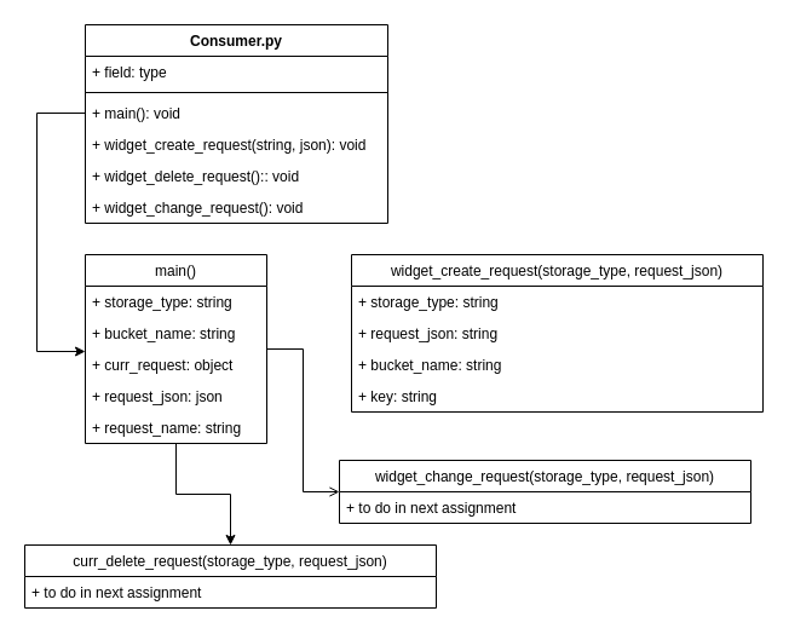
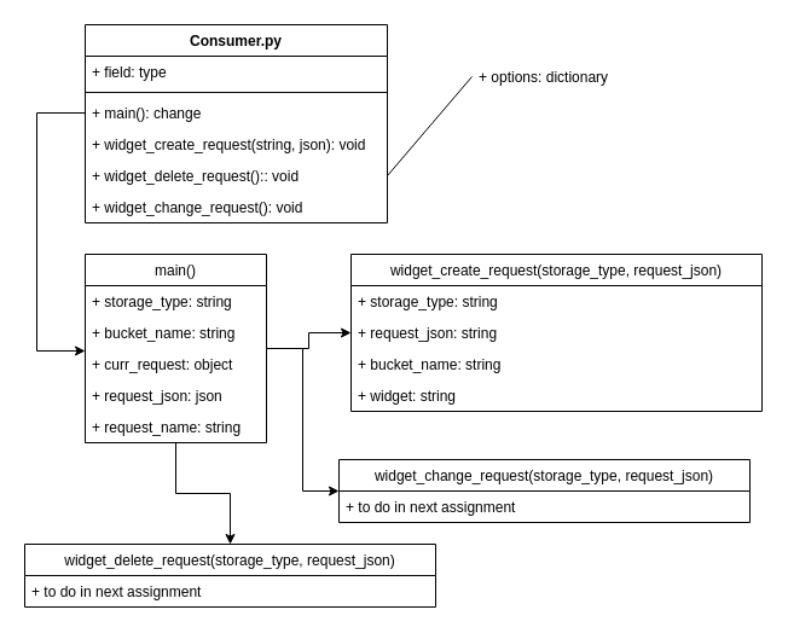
  <mxCell id="0" />
  <mxCell id="1" parent="0" />
  <mxCell id="2" value="Consumer.py" style="swimlane;fontStyle=1;align=center;verticalAlign=top;childLayout=stackLayout;horizontal=1;startSize=26;horizontalStack=0;resizeParent=1;resizeParentMax=0;resizeLast=0;collapsible=1;marginBottom=0;" parent="1" vertex="1"><mxGeometry x="70" y="20" width="250" height="164" as="geometry" /></mxCell>
  <mxCell id="3" value="+ field: type" style="text;strokeColor=none;fillColor=none;align=left;verticalAlign=top;spacingLeft=4;spacingRight=4;overflow=hidden;rotatable=0;points=[[0,0.5],[1,0.5]];portConstraint=eastwest;" parent="2" vertex="1"><mxGeometry y="26" width="250" height="26" as="geometry" /></mxCell>
  <mxCell id="4" value="" style="line;strokeWidth=1;fillColor=none;align=left;verticalAlign=middle;spacingTop=-1;spacingLeft=3;spacingRight=3;rotatable=0;labelPosition=right;points=[];portConstraint=eastwest;" parent="2" vertex="1"><mxGeometry y="52" width="250" height="8" as="geometry" /></mxCell>
- <mxCell id="5" value="+ main(): void" style="text;strokeColor=none;fillColor=none;align=left;verticalAlign=top;spacingLeft=4;spacingRight=4;overflow=hidden;rotatable=0;points=[[0,0.5],[1,0.5]];portConstraint=eastwest;" parent="2" vertex="1"><mxGeometry y="60" width="250" height="26" as="geometry" /></mxCell>
+ <mxCell id="5" value="+ main(): change" style="text;strokeColor=none;fillColor=none;align=left;verticalAlign=top;spacingLeft=4;spacingRight=4;overflow=hidden;rotatable=0;points=[[0,0.5],[1,0.5]];portConstraint=eastwest;" parent="2" vertex="1"><mxGeometry y="60" width="250" height="26" as="geometry" /></mxCell>
  <mxCell id="6" value="+ widget_create_request(string, json): void" style="text;strokeColor=none;fillColor=none;align=left;verticalAlign=top;spacingLeft=4;spacingRight=4;overflow=hidden;rotatable=0;points=[[0,0.5],[1,0.5]];portConstraint=eastwest;" parent="2" vertex="1"><mxGeometry y="86" width="250" height="26" as="geometry" /></mxCell>
  <mxCell id="7" value="+ widget_delete_request():: void" style="text;strokeColor=none;fillColor=none;align=left;verticalAlign=top;spacingLeft=4;spacingRight=4;overflow=hidden;rotatable=0;points=[[0,0.5],[1,0.5]];portConstraint=eastwest;" parent="2" vertex="1"><mxGeometry y="112" width="250" height="26" as="geometry" /></mxCell>
  <mxCell id="8" value="+ widget_change_request(): void" style="text;strokeColor=none;fillColor=none;align=left;verticalAlign=top;spacingLeft=4;spacingRight=4;overflow=hidden;rotatable=0;points=[[0,0.5],[1,0.5]];portConstraint=eastwest;" parent="2" vertex="1"><mxGeometry y="138" width="250" height="26" as="geometry" /></mxCell>
+ <mxCell id="9" value="+ options: dictionary" style="text;strokeColor=none;fillColor=none;align=left;verticalAlign=top;spacingLeft=4;spacingRight=4;overflow=hidden;rotatable=0;points=[[0,0.5],[1,0.5]];portConstraint=eastwest;" parent="1" vertex="1"><mxGeometry x="390" y="50" width="240" height="26" as="geometry" /></mxCell>
+ <mxCell id="10" value="" style="endArrow=none;html=1;exitX=1;exitY=0.5;exitDx=0;exitDy=0;entryX=0;entryY=0.5;entryDx=0;entryDy=0;" parent="1" source="7" target="9" edge="1"><mxGeometry width="50" height="50" relative="1" as="geometry"><mxPoint x="390" y="310" as="sourcePoint" /><mxPoint x="440" y="260" as="targetPoint" /></mxGeometry></mxCell>
  <mxCell id="11" style="edgeStyle=orthogonalEdgeStyle;rounded=0;orthogonalLoop=1;jettySize=auto;html=1;entryX=0;entryY=1.077;entryDx=0;entryDy=0;entryPerimeter=0;" parent="1" source="5" edge="1" target="17"><mxGeometry relative="1" as="geometry"><mxPoint x="50" y="260" as="targetPoint" /><Array as="points"><mxPoint x="30" y="93" /><mxPoint x="30" y="290" /></Array></mxGeometry></mxCell>
+ <mxCell id="12" style="edgeStyle=orthogonalEdgeStyle;rounded=0;orthogonalLoop=1;jettySize=auto;html=1;" edge="1" parent="1" source="15" target="21"><mxGeometry relative="1" as="geometry" /></mxCell>
  <mxCell id="13" style="edgeStyle=orthogonalEdgeStyle;rounded=0;orthogonalLoop=1;jettySize=auto;html=1;entryX=0.5;entryY=0;entryDx=0;entryDy=0;" edge="1" parent="1" source="15" target="26"><mxGeometry relative="1" as="geometry" /></mxCell>
- <mxCell id="14" style="edgeStyle=orthogonalEdgeStyle;rounded=0;orthogonalLoop=1;jettySize=auto;html=1;entryX=0;entryY=0.5;entryDx=0;entryDy=0;endArrow=open;" edge="1" parent="1" source="15" target="28"><mxGeometry relative="1" as="geometry" /></mxCell>
+ <mxCell id="14" style="edgeStyle=orthogonalEdgeStyle;rounded=0;orthogonalLoop=1;jettySize=auto;html=1;entryX=0;entryY=0.5;entryDx=0;entryDy=0;" edge="1" parent="1" source="15" target="28"><mxGeometry relative="1" as="geometry" /></mxCell>
  <mxCell id="15" value="main()" style="swimlane;fontStyle=0;childLayout=stackLayout;horizontal=1;startSize=26;fillColor=none;horizontalStack=0;resizeParent=1;resizeParentMax=0;resizeLast=0;collapsible=1;marginBottom=0;" parent="1" vertex="1"><mxGeometry x="70" y="210" width="150" height="156" as="geometry" /></mxCell>
  <mxCell id="16" value="+ storage_type: string" style="text;strokeColor=none;fillColor=none;align=left;verticalAlign=top;spacingLeft=4;spacingRight=4;overflow=hidden;rotatable=0;points=[[0,0.5],[1,0.5]];portConstraint=eastwest;" parent="15" vertex="1"><mxGeometry y="26" width="150" height="26" as="geometry" /></mxCell>
  <mxCell id="17" value="+ bucket_name: string" style="text;strokeColor=none;fillColor=none;align=left;verticalAlign=top;spacingLeft=4;spacingRight=4;overflow=hidden;rotatable=0;points=[[0,0.5],[1,0.5]];portConstraint=eastwest;" parent="15" vertex="1"><mxGeometry y="52" width="150" height="26" as="geometry" /></mxCell>
  <mxCell id="18" value="+ curr_request: object" style="text;strokeColor=none;fillColor=none;align=left;verticalAlign=top;spacingLeft=4;spacingRight=4;overflow=hidden;rotatable=0;points=[[0,0.5],[1,0.5]];portConstraint=eastwest;" parent="15" vertex="1"><mxGeometry y="78" width="150" height="26" as="geometry" /></mxCell>
  <mxCell id="19" value="+ request_json: json" style="text;strokeColor=none;fillColor=none;align=left;verticalAlign=top;spacingLeft=4;spacingRight=4;overflow=hidden;rotatable=0;points=[[0,0.5],[1,0.5]];portConstraint=eastwest;" parent="15" vertex="1"><mxGeometry y="104" width="150" height="26" as="geometry" /></mxCell>
  <mxCell id="20" value="+ request_name: string" style="text;strokeColor=none;fillColor=none;align=left;verticalAlign=top;spacingLeft=4;spacingRight=4;overflow=hidden;rotatable=0;points=[[0,0.5],[1,0.5]];portConstraint=eastwest;" vertex="1" parent="15"><mxGeometry y="130" width="150" height="26" as="geometry" /></mxCell>
  <mxCell id="21" value="widget_create_request(storage_type, request_json)" style="swimlane;fontStyle=0;childLayout=stackLayout;horizontal=1;startSize=26;fillColor=none;horizontalStack=0;resizeParent=1;resizeParentMax=0;resizeLast=0;collapsible=1;marginBottom=0;" vertex="1" parent="1"><mxGeometry x="290" y="210" width="340" height="130" as="geometry" /></mxCell>
  <mxCell id="22" value="+ storage_type: string" style="text;strokeColor=none;fillColor=none;align=left;verticalAlign=top;spacingLeft=4;spacingRight=4;overflow=hidden;rotatable=0;points=[[0,0.5],[1,0.5]];portConstraint=eastwest;" vertex="1" parent="21"><mxGeometry y="26" width="340" height="26" as="geometry" /></mxCell>
  <mxCell id="23" value="+ request_json: string" style="text;strokeColor=none;fillColor=none;align=left;verticalAlign=top;spacingLeft=4;spacingRight=4;overflow=hidden;rotatable=0;points=[[0,0.5],[1,0.5]];portConstraint=eastwest;" vertex="1" parent="21"><mxGeometry y="52" width="340" height="26" as="geometry" /></mxCell>
  <mxCell id="24" value="+ bucket_name: string" style="text;strokeColor=none;fillColor=none;align=left;verticalAlign=top;spacingLeft=4;spacingRight=4;overflow=hidden;rotatable=0;points=[[0,0.5],[1,0.5]];portConstraint=eastwest;" vertex="1" parent="21"><mxGeometry y="78" width="340" height="26" as="geometry" /></mxCell>
- <mxCell id="25" value="+ key: string" style="text;strokeColor=none;fillColor=none;align=left;verticalAlign=top;spacingLeft=4;spacingRight=4;overflow=hidden;rotatable=0;points=[[0,0.5],[1,0.5]];portConstraint=eastwest;" vertex="1" parent="21"><mxGeometry y="104" width="340" height="26" as="geometry" /></mxCell>
- <mxCell id="26" value="curr_delete_request(storage_type, request_json)" style="swimlane;fontStyle=0;childLayout=stackLayout;horizontal=1;startSize=26;fillColor=none;horizontalStack=0;resizeParent=1;resizeParentMax=0;resizeLast=0;collapsible=1;marginBottom=0;" vertex="1" parent="1"><mxGeometry x="20" y="450" width="340" height="52" as="geometry" /></mxCell>
+ <mxCell id="25" value="+ widget: string" style="text;strokeColor=none;fillColor=none;align=left;verticalAlign=top;spacingLeft=4;spacingRight=4;overflow=hidden;rotatable=0;points=[[0,0.5],[1,0.5]];portConstraint=eastwest;" vertex="1" parent="21"><mxGeometry y="104" width="340" height="26" as="geometry" /></mxCell>
+ <mxCell id="26" value="widget_delete_request(storage_type, request_json)" style="swimlane;fontStyle=0;childLayout=stackLayout;horizontal=1;startSize=26;fillColor=none;horizontalStack=0;resizeParent=1;resizeParentMax=0;resizeLast=0;collapsible=1;marginBottom=0;" vertex="1" parent="1"><mxGeometry x="20" y="450" width="340" height="52" as="geometry" /></mxCell>
  <mxCell id="27" value="+ to do in next assignment" style="text;strokeColor=none;fillColor=none;align=left;verticalAlign=top;spacingLeft=4;spacingRight=4;overflow=hidden;rotatable=0;points=[[0,0.5],[1,0.5]];portConstraint=eastwest;" vertex="1" parent="26"><mxGeometry y="26" width="340" height="26" as="geometry" /></mxCell>
  <mxCell id="28" value="widget_change_request(storage_type, request_json)" style="swimlane;fontStyle=0;childLayout=stackLayout;horizontal=1;startSize=26;fillColor=none;horizontalStack=0;resizeParent=1;resizeParentMax=0;resizeLast=0;collapsible=1;marginBottom=0;" vertex="1" parent="1"><mxGeometry x="280" y="380" width="340" height="52" as="geometry" /></mxCell>
  <mxCell id="29" value="+ to do in next assignment" style="text;strokeColor=none;fillColor=none;align=left;verticalAlign=top;spacingLeft=4;spacingRight=4;overflow=hidden;rotatable=0;points=[[0,0.5],[1,0.5]];portConstraint=eastwest;" vertex="1" parent="28"><mxGeometry y="26" width="340" height="26" as="geometry" /></mxCell>
